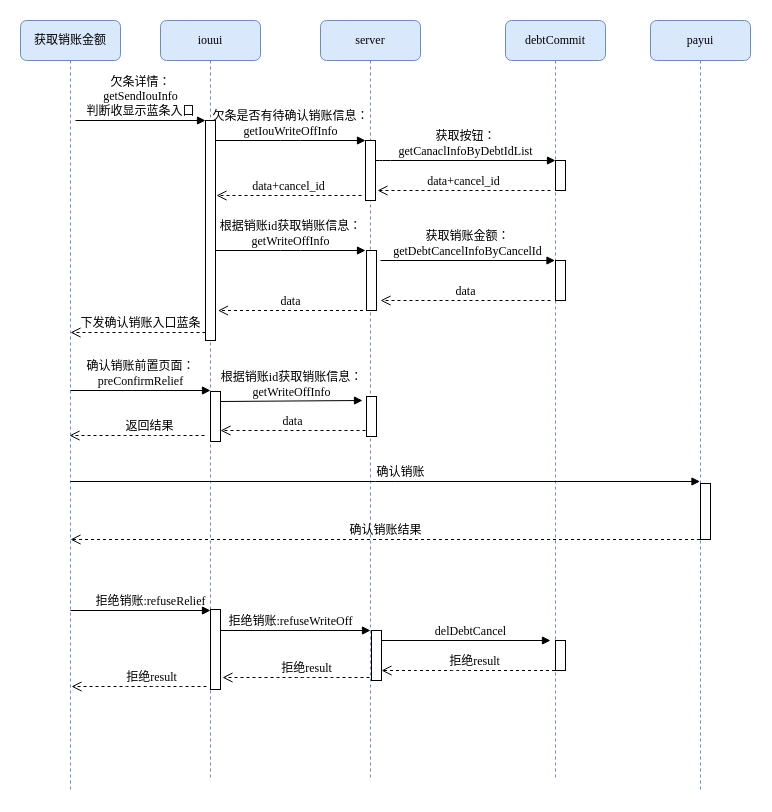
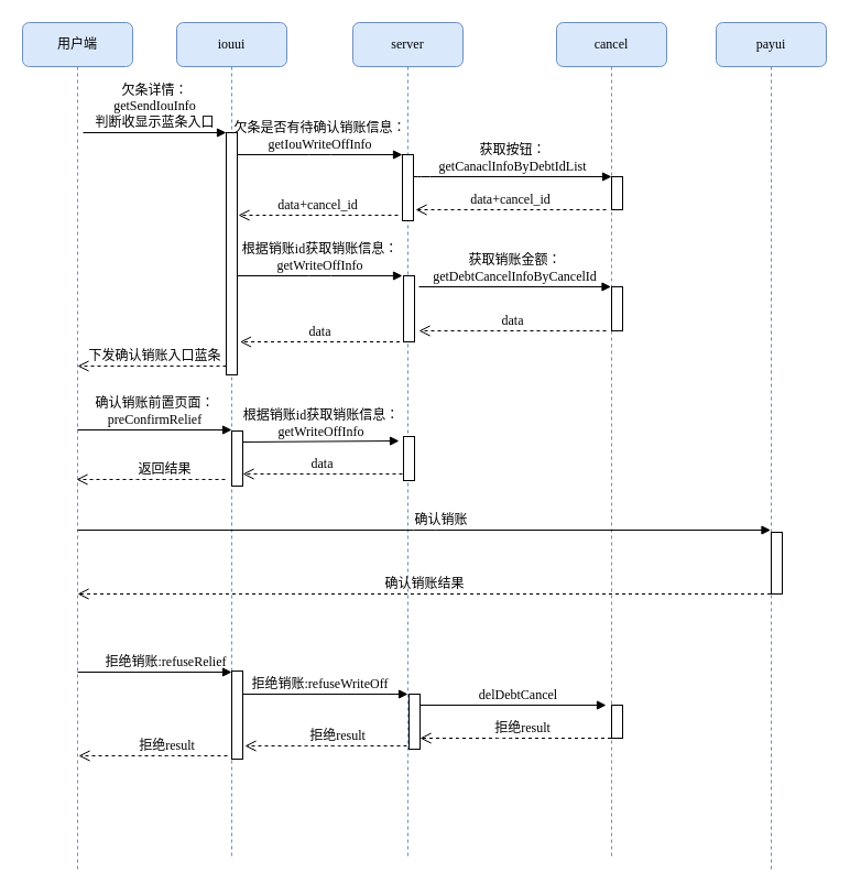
  <mxCell id="0" />
  <mxCell id="1" parent="0" />
  <mxCell id="2" value="iouui" style="shape=umlLifeline;perimeter=lifelinePerimeter;whiteSpace=wrap;html=1;container=1;collapsible=0;recursiveResize=0;outlineConnect=0;rounded=1;shadow=0;comic=0;labelBackgroundColor=none;strokeWidth=1;fontFamily=Verdana;fontSize=12;align=center;fillColor=#dae8fc;strokeColor=#6c8ebf;" parent="1" vertex="1"><mxGeometry x="160" y="20" width="100" height="760" as="geometry" /></mxCell>
  <mxCell id="3" value="" style="html=1;points=[];perimeter=orthogonalPerimeter;rounded=0;shadow=0;comic=0;labelBackgroundColor=none;strokeWidth=1;fontFamily=Verdana;fontSize=12;align=center;" parent="2" vertex="1"><mxGeometry x="45" y="100" width="10" height="220" as="geometry" /></mxCell>
  <mxCell id="4" value="" style="html=1;points=[];perimeter=orthogonalPerimeter;rounded=0;shadow=0;comic=0;labelBackgroundColor=none;strokeWidth=1;fontFamily=Verdana;fontSize=12;align=center;" vertex="1" parent="2"><mxGeometry x="50" y="371" width="10" height="50" as="geometry" /></mxCell>
  <mxCell id="5" value="server" style="shape=umlLifeline;perimeter=lifelinePerimeter;whiteSpace=wrap;html=1;container=1;collapsible=0;recursiveResize=0;outlineConnect=0;rounded=1;shadow=0;comic=0;labelBackgroundColor=none;strokeWidth=1;fontFamily=Verdana;fontSize=12;align=center;fillColor=#dae8fc;strokeColor=#6c8ebf;" parent="1" vertex="1"><mxGeometry x="320" y="20" width="100" height="760" as="geometry" /></mxCell>
  <mxCell id="6" value="" style="html=1;points=[];perimeter=orthogonalPerimeter;rounded=0;shadow=0;comic=0;labelBackgroundColor=none;strokeWidth=1;fontFamily=Verdana;fontSize=12;align=center;" parent="5" vertex="1"><mxGeometry x="45" y="120" width="10" height="60" as="geometry" /></mxCell>
  <mxCell id="7" value="" style="html=1;points=[];perimeter=orthogonalPerimeter;rounded=0;shadow=0;comic=0;labelBackgroundColor=none;strokeWidth=1;fontFamily=Verdana;fontSize=12;align=center;" vertex="1" parent="5"><mxGeometry x="46" y="376" width="10" height="40" as="geometry" /></mxCell>
- <mxCell id="8" value="debtCommit" style="shape=umlLifeline;perimeter=lifelinePerimeter;whiteSpace=wrap;html=1;container=1;collapsible=0;recursiveResize=0;outlineConnect=0;rounded=1;shadow=0;comic=0;labelBackgroundColor=none;strokeWidth=1;fontFamily=Verdana;fontSize=12;align=center;fillColor=#dae8fc;strokeColor=#6c8ebf;" parent="1" vertex="1"><mxGeometry x="505" y="20" width="100" height="760" as="geometry" /></mxCell>
+ <mxCell id="8" value="cancel" style="shape=umlLifeline;perimeter=lifelinePerimeter;whiteSpace=wrap;html=1;container=1;collapsible=0;recursiveResize=0;outlineConnect=0;rounded=1;shadow=0;comic=0;labelBackgroundColor=none;strokeWidth=1;fontFamily=Verdana;fontSize=12;align=center;fillColor=#dae8fc;strokeColor=#6c8ebf;" parent="1" vertex="1"><mxGeometry x="505" y="20" width="100" height="760" as="geometry" /></mxCell>
  <mxCell id="9" value="" style="html=1;points=[];perimeter=orthogonalPerimeter;rounded=0;shadow=0;comic=0;labelBackgroundColor=none;strokeWidth=1;fontFamily=Verdana;fontSize=12;align=center;" parent="8" vertex="1"><mxGeometry x="50" y="140" width="10" height="30" as="geometry" /></mxCell>
  <mxCell id="10" value="" style="html=1;points=[];perimeter=orthogonalPerimeter;rounded=0;shadow=0;comic=0;labelBackgroundColor=none;strokeWidth=1;fontFamily=Verdana;fontSize=12;align=center;" vertex="1" parent="8"><mxGeometry x="50" y="240" width="10" height="40" as="geometry" /></mxCell>
  <mxCell id="11" value="" style="html=1;points=[];perimeter=orthogonalPerimeter;rounded=0;shadow=0;comic=0;labelBackgroundColor=none;strokeWidth=1;fontFamily=Verdana;fontSize=12;align=center;" vertex="1" parent="8"><mxGeometry x="50" y="620" width="10" height="30" as="geometry" /></mxCell>
- <mxCell id="12" value="获取销账金额" style="shape=umlLifeline;perimeter=lifelinePerimeter;whiteSpace=wrap;html=1;container=1;collapsible=0;recursiveResize=0;outlineConnect=0;rounded=1;shadow=0;comic=0;labelBackgroundColor=none;strokeWidth=1;fontFamily=Verdana;fontSize=12;align=center;fillColor=#dae8fc;strokeColor=#6c8ebf;" parent="1" vertex="1"><mxGeometry x="20" y="20" width="100" height="770" as="geometry" /></mxCell>
+ <mxCell id="12" value="用户端" style="shape=umlLifeline;perimeter=lifelinePerimeter;whiteSpace=wrap;html=1;container=1;collapsible=0;recursiveResize=0;outlineConnect=0;rounded=1;shadow=0;comic=0;labelBackgroundColor=none;strokeWidth=1;fontFamily=Verdana;fontSize=12;align=center;fillColor=#dae8fc;strokeColor=#6c8ebf;" parent="1" vertex="1"><mxGeometry x="20" y="20" width="100" height="770" as="geometry" /></mxCell>
  <mxCell id="13" value="获取按钮：&lt;br&gt;getCanaclInfoByDebtIdList" style="html=1;verticalAlign=bottom;endArrow=block;labelBackgroundColor=none;fontFamily=Verdana;fontSize=12;edgeStyle=elbowEdgeStyle;elbow=vertical;" parent="1" source="6" target="9" edge="1"><mxGeometry relative="1" as="geometry"><mxPoint x="430" y="160" as="sourcePoint" /><Array as="points"><mxPoint x="380" y="160" /></Array></mxGeometry></mxCell>
  <mxCell id="14" value="确认销账前置页面：&lt;br&gt;preConfirmRelief" style="html=1;verticalAlign=bottom;endArrow=block;labelBackgroundColor=none;fontFamily=Verdana;fontSize=12;" parent="1" edge="1"><mxGeometry relative="1" as="geometry"><mxPoint x="70" y="390" as="sourcePoint" /><mxPoint x="210" y="390" as="targetPoint" /></mxGeometry></mxCell>
  <mxCell id="15" value="欠条详情：&lt;br&gt;getSendIouInfo&lt;br&gt;判断收显示蓝条入口" style="html=1;verticalAlign=bottom;endArrow=block;entryX=0;entryY=0;labelBackgroundColor=none;fontFamily=Verdana;fontSize=12;edgeStyle=elbowEdgeStyle;elbow=vertical;" parent="1" target="3" edge="1"><mxGeometry relative="1" as="geometry"><mxPoint x="75" y="120" as="sourcePoint" /></mxGeometry></mxCell>
  <mxCell id="16" value="欠条是否有待确认销账信息：&lt;br&gt;getIouWriteOffInfo" style="html=1;verticalAlign=bottom;endArrow=block;entryX=0;entryY=0;labelBackgroundColor=none;fontFamily=Verdana;fontSize=12;edgeStyle=elbowEdgeStyle;elbow=vertical;" parent="1" source="3" target="6" edge="1"><mxGeometry relative="1" as="geometry"><mxPoint x="290" y="140" as="sourcePoint" /></mxGeometry></mxCell>
  <mxCell id="17" value="payui" style="shape=umlLifeline;perimeter=lifelinePerimeter;whiteSpace=wrap;html=1;container=1;collapsible=0;recursiveResize=0;outlineConnect=0;rounded=1;shadow=0;comic=0;labelBackgroundColor=none;strokeWidth=1;fontFamily=Verdana;fontSize=12;align=center;fillColor=#dae8fc;strokeColor=#6c8ebf;" vertex="1" parent="1"><mxGeometry x="650" y="20" width="100" height="770" as="geometry" /></mxCell>
  <mxCell id="18" value="data+cancel_id" style="html=1;verticalAlign=bottom;endArrow=open;dashed=1;endSize=8;labelBackgroundColor=none;fontFamily=Verdana;fontSize=12;" edge="1" parent="1"><mxGeometry relative="1" as="geometry"><mxPoint x="377" y="190" as="targetPoint" /><mxPoint x="550" y="190" as="sourcePoint" /></mxGeometry></mxCell>
  <mxCell id="19" value="data+cancel_id" style="html=1;verticalAlign=bottom;endArrow=open;dashed=1;endSize=8;labelBackgroundColor=none;fontFamily=Verdana;fontSize=12;" edge="1" parent="1"><mxGeometry relative="1" as="geometry"><mxPoint x="216" y="195" as="targetPoint" /><mxPoint x="361" y="195" as="sourcePoint" /></mxGeometry></mxCell>
  <mxCell id="20" value="下发确认销账入口蓝条" style="html=1;verticalAlign=bottom;endArrow=open;dashed=1;endSize=8;labelBackgroundColor=none;fontFamily=Verdana;fontSize=12;" edge="1" parent="1"><mxGeometry x="0.333" y="-25" relative="1" as="geometry"><mxPoint x="70" y="332" as="targetPoint" /><mxPoint x="205" y="332" as="sourcePoint" /><Array as="points"><mxPoint x="115" y="332" /></Array><mxPoint x="25" y="25" as="offset" /></mxGeometry></mxCell>
  <mxCell id="21" value="根据销账id获取销账信息：&lt;br&gt;getWriteOffInfo" style="html=1;verticalAlign=bottom;endArrow=block;entryX=0;entryY=0;labelBackgroundColor=none;fontFamily=Verdana;fontSize=12;edgeStyle=elbowEdgeStyle;elbow=vertical;" edge="1" parent="1"><mxGeometry relative="1" as="geometry"><mxPoint x="215" y="250" as="sourcePoint" /><mxPoint x="365" y="250" as="targetPoint" /></mxGeometry></mxCell>
  <mxCell id="22" value="data" style="html=1;verticalAlign=bottom;endArrow=open;dashed=1;endSize=8;labelBackgroundColor=none;fontFamily=Verdana;fontSize=12;" edge="1" parent="1"><mxGeometry relative="1" as="geometry"><mxPoint x="217.5" y="310" as="targetPoint" /><mxPoint x="362.5" y="310" as="sourcePoint" /></mxGeometry></mxCell>
  <mxCell id="23" value="" style="html=1;points=[];perimeter=orthogonalPerimeter;rounded=0;shadow=0;comic=0;labelBackgroundColor=none;strokeWidth=1;fontFamily=Verdana;fontSize=12;align=center;" vertex="1" parent="1"><mxGeometry x="366" y="250" width="10" height="60" as="geometry" /></mxCell>
  <mxCell id="24" value="获取销账金额：&lt;br&gt;getDebtCancelInfoByCancelId" style="html=1;verticalAlign=bottom;endArrow=block;labelBackgroundColor=none;fontFamily=Verdana;fontSize=12;edgeStyle=elbowEdgeStyle;elbow=vertical;" edge="1" parent="1" target="8"><mxGeometry relative="1" as="geometry"><mxPoint x="380" y="260" as="sourcePoint" /><mxPoint x="510" y="260" as="targetPoint" /><mxPoint as="offset" /></mxGeometry></mxCell>
  <mxCell id="25" value="data" style="html=1;verticalAlign=bottom;endArrow=open;dashed=1;endSize=8;labelBackgroundColor=none;fontFamily=Verdana;fontSize=12;" edge="1" parent="1"><mxGeometry relative="1" as="geometry"><mxPoint x="380" y="300" as="targetPoint" /><mxPoint x="550" y="300" as="sourcePoint" /></mxGeometry></mxCell>
  <mxCell id="26" value="返回结果" style="html=1;verticalAlign=bottom;endArrow=open;dashed=1;endSize=8;labelBackgroundColor=none;fontFamily=Verdana;fontSize=12;" edge="1" parent="1"><mxGeometry x="0.333" y="-35" relative="1" as="geometry"><mxPoint x="69" y="435" as="targetPoint" /><mxPoint x="204" y="435" as="sourcePoint" /><Array as="points"><mxPoint x="169" y="435" /><mxPoint x="149" y="435" /><mxPoint x="114" y="435" /></Array><mxPoint x="35" y="35" as="offset" /></mxGeometry></mxCell>
  <mxCell id="27" value="根据销账id获取销账信息：&lt;br&gt;getWriteOffInfo" style="html=1;verticalAlign=bottom;endArrow=block;labelBackgroundColor=none;fontFamily=Verdana;fontSize=12;entryX=-0.4;entryY=0.1;entryDx=0;entryDy=0;entryPerimeter=0;" edge="1" parent="1" target="7"><mxGeometry relative="1" as="geometry"><mxPoint x="220" y="401" as="sourcePoint" /><mxPoint x="360" y="401" as="targetPoint" /><mxPoint as="offset" /></mxGeometry></mxCell>
  <mxCell id="28" value="data" style="html=1;verticalAlign=bottom;endArrow=open;dashed=1;endSize=8;labelBackgroundColor=none;fontFamily=Verdana;fontSize=12;" edge="1" parent="1"><mxGeometry relative="1" as="geometry"><mxPoint x="220" y="430" as="targetPoint" /><mxPoint x="365" y="430" as="sourcePoint" /></mxGeometry></mxCell>
  <mxCell id="29" value="确认销账" style="html=1;verticalAlign=bottom;endArrow=block;labelBackgroundColor=none;fontFamily=Verdana;fontSize=12;edgeStyle=elbowEdgeStyle;elbow=vertical;" edge="1" parent="1"><mxGeometry x="0.049" relative="1" as="geometry"><mxPoint x="70" y="481" as="sourcePoint" /><mxPoint x="699.5" y="481" as="targetPoint" /><mxPoint as="offset" /></mxGeometry></mxCell>
  <mxCell id="30" value="确认销账结果" style="html=1;verticalAlign=bottom;endArrow=open;dashed=1;endSize=8;labelBackgroundColor=none;fontFamily=Verdana;fontSize=12;" edge="1" parent="1"><mxGeometry relative="1" as="geometry"><mxPoint x="70" y="539" as="targetPoint" /><mxPoint x="699.5" y="539" as="sourcePoint" /></mxGeometry></mxCell>
  <mxCell id="31" value="" style="html=1;points=[];perimeter=orthogonalPerimeter;rounded=0;shadow=0;comic=0;labelBackgroundColor=none;strokeWidth=1;fontFamily=Verdana;fontSize=12;align=center;" vertex="1" parent="1"><mxGeometry x="700" y="483" width="10" height="56" as="geometry" /></mxCell>
  <mxCell id="32" value="拒绝销账:refuseRelief" style="html=1;verticalAlign=bottom;endArrow=block;labelBackgroundColor=none;fontFamily=Verdana;fontSize=12;" edge="1" parent="1"><mxGeometry x="0.143" relative="1" as="geometry"><mxPoint x="70" y="610" as="sourcePoint" /><mxPoint x="210" y="610" as="targetPoint" /><mxPoint as="offset" /></mxGeometry></mxCell>
  <mxCell id="33" value="拒绝result" style="html=1;verticalAlign=bottom;endArrow=open;dashed=1;endSize=8;labelBackgroundColor=none;fontFamily=Verdana;fontSize=12;" edge="1" parent="1"><mxGeometry x="0.333" y="-35" relative="1" as="geometry"><mxPoint x="71" y="686" as="targetPoint" /><mxPoint x="206" y="686" as="sourcePoint" /><Array as="points"><mxPoint x="171" y="686" /><mxPoint x="151" y="686" /><mxPoint x="116" y="686" /></Array><mxPoint x="35" y="35" as="offset" /></mxGeometry></mxCell>
  <mxCell id="34" value="" style="html=1;points=[];perimeter=orthogonalPerimeter;rounded=0;shadow=0;comic=0;labelBackgroundColor=none;strokeWidth=1;fontFamily=Verdana;fontSize=12;align=center;" vertex="1" parent="1"><mxGeometry x="210" y="609" width="10" height="80" as="geometry" /></mxCell>
  <mxCell id="35" value="拒绝销账:refuseWriteOff" style="html=1;verticalAlign=bottom;endArrow=block;labelBackgroundColor=none;fontFamily=Verdana;fontSize=12;" edge="1" parent="1"><mxGeometry x="-0.067" relative="1" as="geometry"><mxPoint x="220" y="630" as="sourcePoint" /><mxPoint x="370" y="630" as="targetPoint" /><mxPoint as="offset" /></mxGeometry></mxCell>
  <mxCell id="36" value="拒绝result" style="html=1;verticalAlign=bottom;endArrow=open;dashed=1;endSize=8;labelBackgroundColor=none;fontFamily=Verdana;fontSize=12;" edge="1" parent="1" source="8"><mxGeometry x="0.333" y="-35" relative="1" as="geometry"><mxPoint x="381" y="670" as="targetPoint" /><mxPoint x="528" y="670" as="sourcePoint" /><Array as="points"><mxPoint x="481" y="670" /><mxPoint x="461" y="670" /><mxPoint x="426" y="670" /></Array><mxPoint x="35" y="35" as="offset" /></mxGeometry></mxCell>
  <mxCell id="37" value="" style="html=1;points=[];perimeter=orthogonalPerimeter;rounded=0;shadow=0;comic=0;labelBackgroundColor=none;strokeWidth=1;fontFamily=Verdana;fontSize=12;align=center;" vertex="1" parent="1"><mxGeometry x="371" y="630" width="10" height="50" as="geometry" /></mxCell>
  <mxCell id="38" value="delDebtCancel" style="html=1;verticalAlign=bottom;endArrow=block;labelBackgroundColor=none;fontFamily=Verdana;fontSize=12;" edge="1" parent="1"><mxGeometry x="0.053" relative="1" as="geometry"><mxPoint x="381" y="640" as="sourcePoint" /><mxPoint x="550" y="640" as="targetPoint" /><mxPoint as="offset" /></mxGeometry></mxCell>
  <mxCell id="39" value="拒绝result" style="html=1;verticalAlign=bottom;endArrow=open;dashed=1;endSize=8;labelBackgroundColor=none;fontFamily=Verdana;fontSize=12;" edge="1" parent="1"><mxGeometry x="0.333" y="-35" relative="1" as="geometry"><mxPoint x="222" y="677" as="targetPoint" /><mxPoint x="369" y="677" as="sourcePoint" /><Array as="points"><mxPoint x="322" y="677" /><mxPoint x="302" y="677" /><mxPoint x="267" y="677" /></Array><mxPoint x="35" y="35" as="offset" /></mxGeometry></mxCell>
